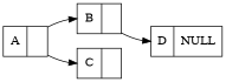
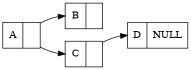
  digraph {
    rankdir=LR
    node [shape=record]
    edge [headport=w]
    n1 [label="{A|}"]
    n2 [label="{B|}"]
    n3 [label="{C|}"]
    n4 [label="{D|NULL}"]
    n1 -> n2
    n1 -> n3
-   n2 -> n4
+   n3 -> n4
  }
